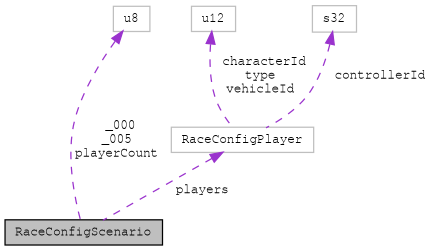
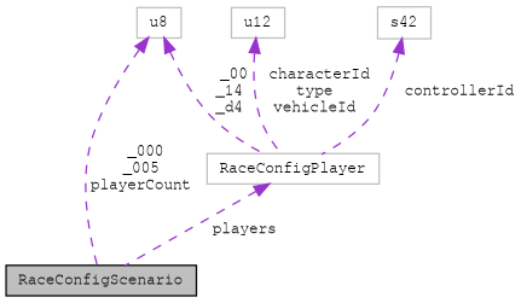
  digraph {
    node [color=grey75 fillcolor=white fontname=FreeMono fontsize=10 shape=record style=filled]
    edge [color=darkorchid3 dir=back fontname=FreeMono fontsize=10 labelfontname=FreeMono labelfontsize=10 style=dashed]
    n1 [color=black fillcolor=grey75 fontcolor=black height=0.2 label=RaceConfigScenario width=0.4]
    n2 [height=0.2 label=u8 width=0.4]
    n3 [height=0.2 label=RaceConfigPlayer width=0.4]
    n4 [height=0.2 label=u12 width=0.4]
-   n5 [height=0.2 label=s32 width=0.4]
+   n5 [height=0.2 label=s42 width=0.4]
    n2 -> n1 [label=" _000\n_005\nplayerCount"]
+   n2 -> n3 [label=" _00\n_14\n_d4"]
    n3 -> n1 [label=" players"]
    n4 -> n3 [label=" characterId\ntype\nvehicleId"]
    n5 -> n3 [label=" controllerId"]
  }
